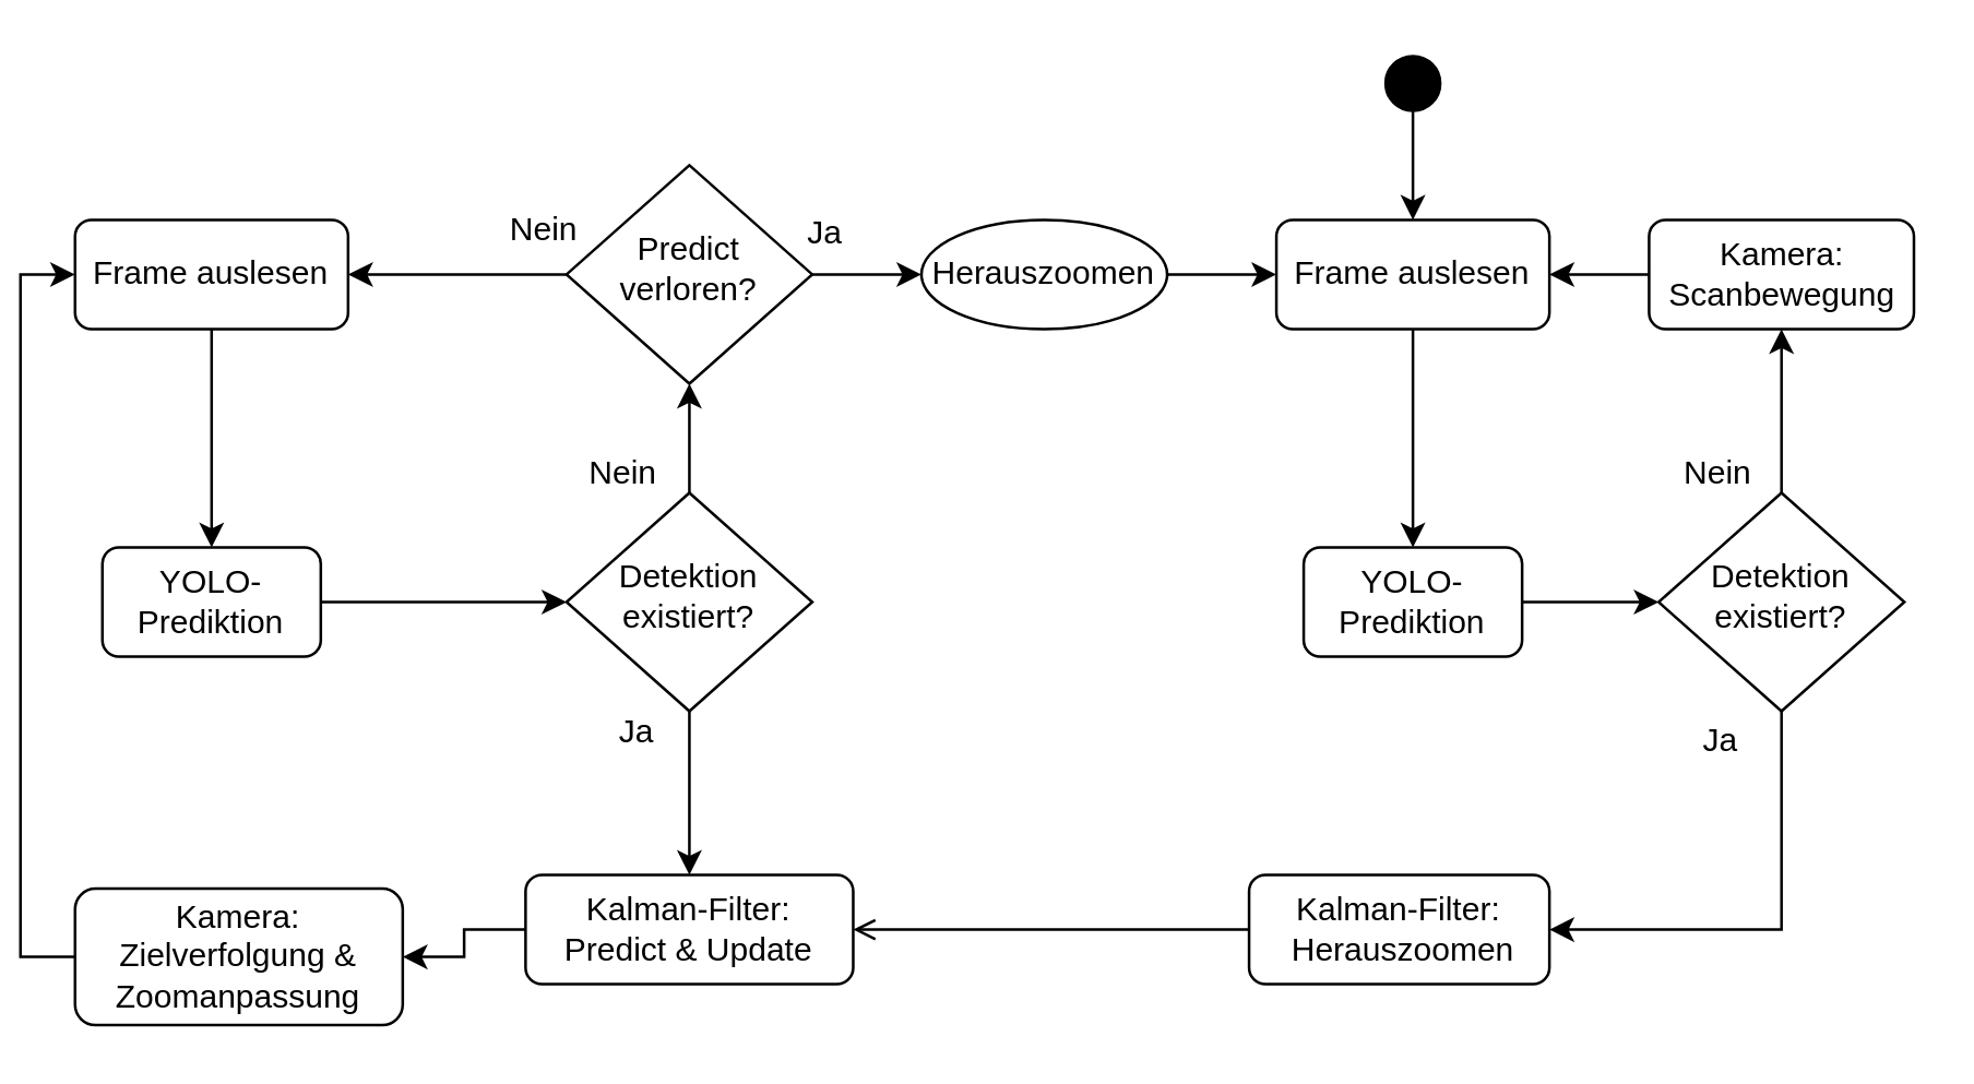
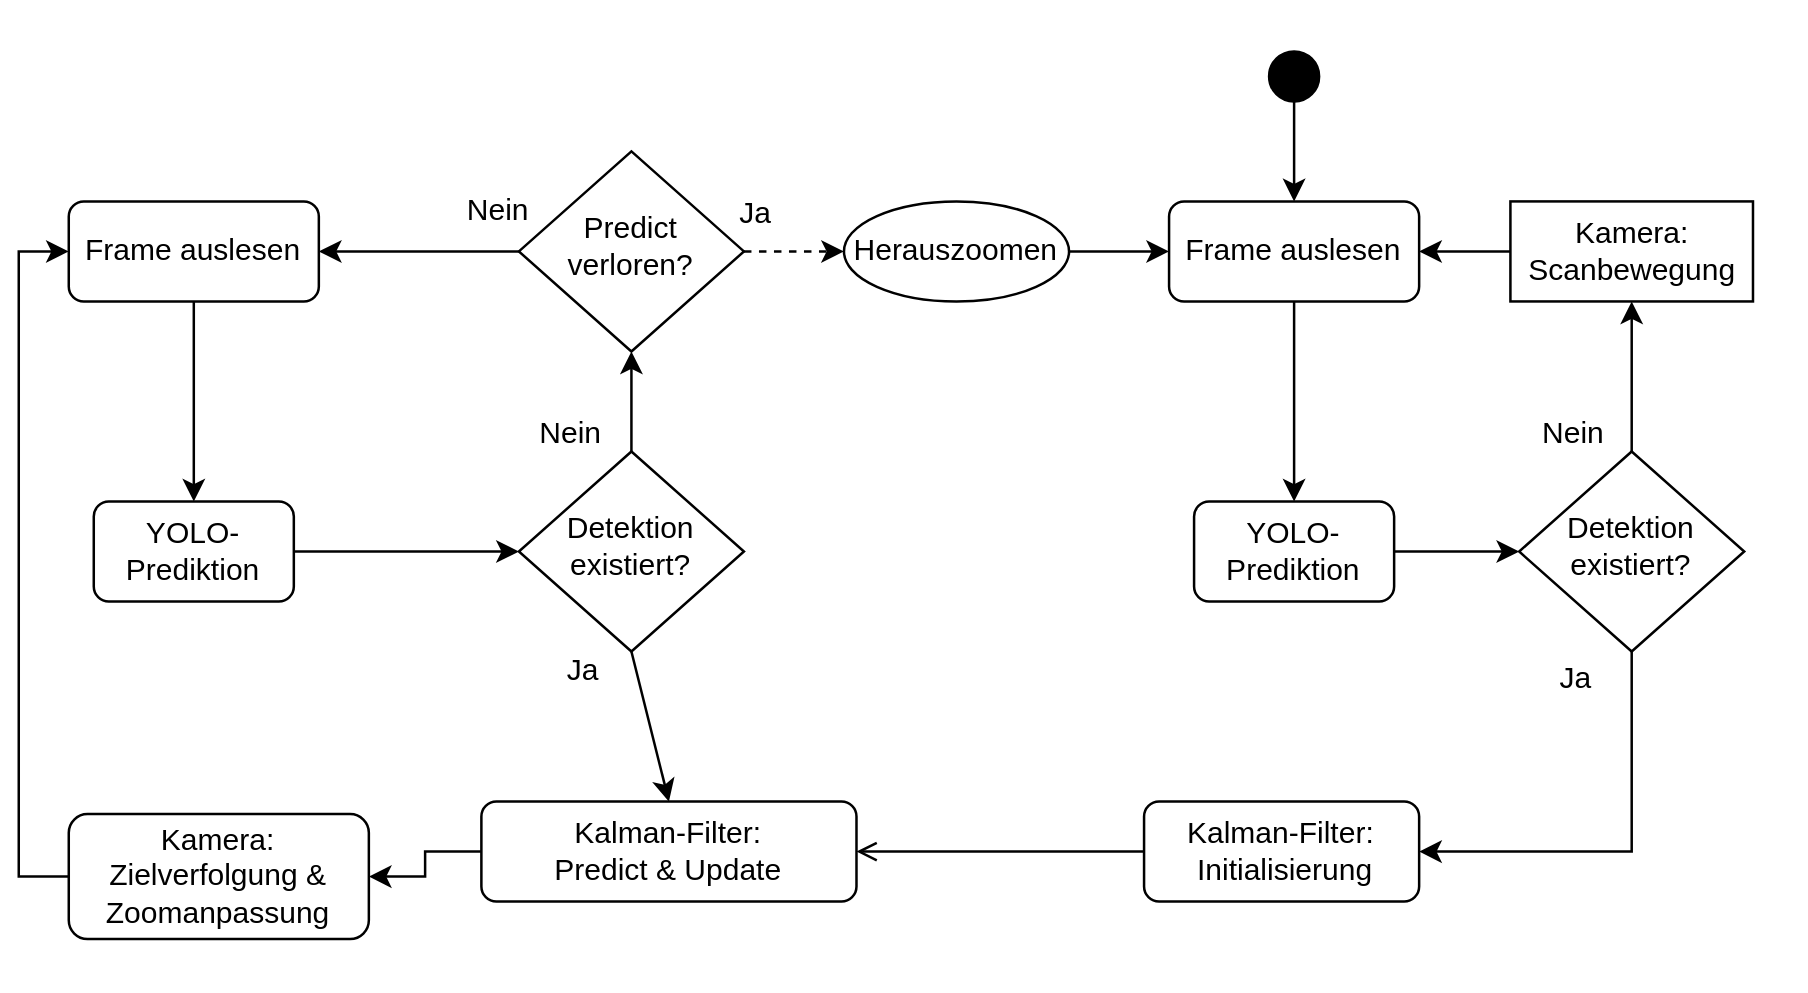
  <mxCell id="0" />
  <mxCell id="1" parent="0" />
  <mxCell id="2" style="edgeStyle=orthogonalEdgeStyle;rounded=0;orthogonalLoop=1;jettySize=auto;html=1;exitX=0.5;exitY=1;exitDx=0;exitDy=0;entryX=0.5;entryY=0;entryDx=0;entryDy=0;" edge="1" parent="1" source="3" target="9"><mxGeometry relative="1" as="geometry" /></mxCell>
  <mxCell id="3" value="Frame auslesen" style="rounded=1;whiteSpace=wrap;html=1;fontSize=12;glass=0;strokeWidth=1;shadow=0;" parent="1" vertex="1"><mxGeometry x="460" y="80" width="100" height="40" as="geometry" /></mxCell>
  <mxCell id="4" style="edgeStyle=orthogonalEdgeStyle;rounded=0;orthogonalLoop=1;jettySize=auto;html=1;exitX=0.5;exitY=0;exitDx=0;exitDy=0;entryX=0.5;entryY=1;entryDx=0;entryDy=0;" edge="1" parent="1" source="5" target="7"><mxGeometry relative="1" as="geometry" /></mxCell>
  <mxCell id="5" value="&lt;div&gt;Detektion &lt;br&gt;&lt;/div&gt;&lt;div&gt;existiert?&lt;br&gt;&lt;/div&gt;" style="rhombus;whiteSpace=wrap;html=1;shadow=0;fontFamily=Helvetica;fontSize=12;align=center;strokeWidth=1;spacing=6;spacingTop=-4;" parent="1" vertex="1"><mxGeometry x="600" y="180" width="90" height="80" as="geometry" /></mxCell>
  <mxCell id="6" style="edgeStyle=orthogonalEdgeStyle;rounded=0;orthogonalLoop=1;jettySize=auto;html=1;exitX=0;exitY=0.5;exitDx=0;exitDy=0;entryX=1;entryY=0.5;entryDx=0;entryDy=0;" edge="1" parent="1" source="7" target="3"><mxGeometry relative="1" as="geometry" /></mxCell>
- <mxCell id="7" value="&lt;div&gt;Kamera:&lt;/div&gt;&lt;div&gt;Scanbewegung&lt;br&gt;&lt;/div&gt;" style="rounded=1;whiteSpace=wrap;html=1;fontSize=12;glass=0;strokeWidth=1;shadow=0;" parent="1" vertex="1"><mxGeometry x="596.5" y="80" width="97" height="40" as="geometry" /></mxCell>
+ <mxCell id="7" value="&lt;div&gt;Kamera:&lt;/div&gt;&lt;div&gt;Scanbewegung&lt;br&gt;&lt;/div&gt;" style="whiteSpace=wrap;html=1;fontSize=12;glass=0;strokeWidth=1;shadow=0;rounded=0;" parent="1" vertex="1"><mxGeometry x="596.5" y="80" width="97" height="40" as="geometry" /></mxCell>
  <mxCell id="8" style="edgeStyle=orthogonalEdgeStyle;rounded=0;orthogonalLoop=1;jettySize=auto;html=1;exitX=1;exitY=0.5;exitDx=0;exitDy=0;entryX=0;entryY=0.5;entryDx=0;entryDy=0;" edge="1" parent="1" source="9" target="5"><mxGeometry relative="1" as="geometry" /></mxCell>
  <mxCell id="9" value="YOLO-Prediktion" style="rounded=1;whiteSpace=wrap;html=1;fontSize=12;glass=0;strokeWidth=1;shadow=0;" vertex="1" parent="1"><mxGeometry x="470" y="200" width="80" height="40" as="geometry" /></mxCell>
  <mxCell id="10" value="" style="edgeStyle=orthogonalEdgeStyle;rounded=0;orthogonalLoop=1;jettySize=auto;html=1;" edge="1" parent="1" source="11" target="14"><mxGeometry relative="1" as="geometry" /></mxCell>
  <mxCell id="11" value="Frame auslesen" style="rounded=1;whiteSpace=wrap;html=1;fontSize=12;glass=0;strokeWidth=1;shadow=0;" vertex="1" parent="1"><mxGeometry x="20" y="80" width="100" height="40" as="geometry" /></mxCell>
  <mxCell id="12" value="&lt;div&gt;Detektion &lt;br&gt;&lt;/div&gt;&lt;div&gt;existiert?&lt;br&gt;&lt;/div&gt;" style="rhombus;whiteSpace=wrap;html=1;shadow=0;fontFamily=Helvetica;fontSize=12;align=center;strokeWidth=1;spacing=6;spacingTop=-4;" vertex="1" parent="1"><mxGeometry x="200" y="180" width="90" height="80" as="geometry" /></mxCell>
  <mxCell id="13" value="" style="edgeStyle=orthogonalEdgeStyle;rounded=0;orthogonalLoop=1;jettySize=auto;html=1;" edge="1" parent="1" source="14" target="12"><mxGeometry relative="1" as="geometry" /></mxCell>
  <mxCell id="14" value="YOLO-Prediktion" style="rounded=1;whiteSpace=wrap;html=1;fontSize=12;glass=0;strokeWidth=1;shadow=0;" vertex="1" parent="1"><mxGeometry x="30" y="200" width="80" height="40" as="geometry" /></mxCell>
- <mxCell id="15" value="" style="edgeStyle=orthogonalEdgeStyle;rounded=0;orthogonalLoop=1;jettySize=auto;html=1;" edge="1" parent="1" source="16" target="35"><mxGeometry relative="1" as="geometry" /></mxCell>
+ <mxCell id="15" value="" style="edgeStyle=orthogonalEdgeStyle;rounded=0;orthogonalLoop=1;jettySize=auto;html=1;dashed=1;" edge="1" parent="1" source="16" target="35"><mxGeometry relative="1" as="geometry" /></mxCell>
  <mxCell id="16" value="&lt;div&gt;Predict&lt;br&gt;&lt;/div&gt;&lt;div&gt;verloren?&lt;br&gt;&lt;/div&gt;" style="rhombus;whiteSpace=wrap;html=1;shadow=0;fontFamily=Helvetica;fontSize=12;align=center;strokeWidth=1;spacing=6;spacingTop=-4;" vertex="1" parent="1"><mxGeometry x="200" y="60" width="90" height="80" as="geometry" /></mxCell>
  <mxCell id="17" value="" style="edgeStyle=orthogonalEdgeStyle;rounded=0;orthogonalLoop=1;jettySize=auto;html=1;" edge="1" parent="1" source="18" target="20"><mxGeometry relative="1" as="geometry" /></mxCell>
- <mxCell id="18" value="&lt;div&gt;Kalman-Filter:&lt;/div&gt;&lt;div&gt;Predict &amp;amp; Update&lt;br&gt;&lt;/div&gt;" style="rounded=1;whiteSpace=wrap;html=1;fontSize=12;glass=0;strokeWidth=1;shadow=0;" vertex="1" parent="1"><mxGeometry x="185" y="320" width="120" height="40" as="geometry" /></mxCell>
+ <mxCell id="18" value="&lt;div&gt;Kalman-Filter:&lt;/div&gt;&lt;div&gt;Predict &amp;amp; Update&lt;br&gt;&lt;/div&gt;" style="rounded=1;whiteSpace=wrap;html=1;fontSize=12;glass=0;strokeWidth=1;shadow=0;" vertex="1" parent="1"><mxGeometry x="185" y="320" width="150" height="40" as="geometry" /></mxCell>
  <mxCell id="19" style="edgeStyle=orthogonalEdgeStyle;rounded=0;orthogonalLoop=1;jettySize=auto;html=1;exitX=0;exitY=0.5;exitDx=0;exitDy=0;entryX=0;entryY=0.5;entryDx=0;entryDy=0;" edge="1" parent="1" source="20" target="11"><mxGeometry relative="1" as="geometry" /></mxCell>
  <mxCell id="20" value="Kamera: Zielverfolgung &amp;amp; Zoomanpassung" style="rounded=1;whiteSpace=wrap;html=1;fontSize=12;glass=0;strokeWidth=1;shadow=0;" vertex="1" parent="1"><mxGeometry x="20" y="325" width="120" height="50" as="geometry" /></mxCell>
  <mxCell id="21" value="" style="endArrow=classic;html=1;rounded=0;entryX=0.5;entryY=1;entryDx=0;entryDy=0;exitX=0.5;exitY=0;exitDx=0;exitDy=0;" edge="1" parent="1" source="12" target="16"><mxGeometry width="50" height="50" relative="1" as="geometry"><mxPoint x="350" y="260" as="sourcePoint" /><mxPoint x="400" y="210" as="targetPoint" /></mxGeometry></mxCell>
  <mxCell id="22" value="" style="endArrow=classic;html=1;rounded=0;exitX=0.5;exitY=1;exitDx=0;exitDy=0;entryX=0.5;entryY=0;entryDx=0;entryDy=0;" edge="1" parent="1" source="12" target="18"><mxGeometry width="50" height="50" relative="1" as="geometry"><mxPoint x="350" y="260" as="sourcePoint" /><mxPoint x="400" y="210" as="targetPoint" /></mxGeometry></mxCell>
  <mxCell id="23" value="" style="endArrow=classic;html=1;rounded=0;entryX=1;entryY=0.5;entryDx=0;entryDy=0;exitX=0;exitY=0.5;exitDx=0;exitDy=0;" edge="1" parent="1" source="16" target="11"><mxGeometry width="50" height="50" relative="1" as="geometry"><mxPoint x="350" y="260" as="sourcePoint" /><mxPoint x="400" y="210" as="targetPoint" /></mxGeometry></mxCell>
  <mxCell id="24" style="edgeStyle=orthogonalEdgeStyle;rounded=0;orthogonalLoop=1;jettySize=auto;html=1;exitX=0.5;exitY=1;exitDx=0;exitDy=0;" edge="1" parent="1" source="9" target="9"><mxGeometry relative="1" as="geometry" /></mxCell>
  <mxCell id="25" value="Ja" style="text;html=1;strokeColor=none;fillColor=none;align=center;verticalAlign=middle;whiteSpace=wrap;rounded=0;" vertex="1" parent="1"><mxGeometry x="265" y="70" width="60" height="30" as="geometry" /></mxCell>
  <mxCell id="26" value="Nein" style="text;html=1;strokeColor=none;fillColor=none;align=center;verticalAlign=middle;whiteSpace=wrap;rounded=0;" vertex="1" parent="1"><mxGeometry x="162" y="69" width="60" height="30" as="geometry" /></mxCell>
  <mxCell id="27" value="Nein" style="text;html=1;strokeColor=none;fillColor=none;align=center;verticalAlign=middle;whiteSpace=wrap;rounded=0;" vertex="1" parent="1"><mxGeometry x="191" y="158" width="60" height="30" as="geometry" /></mxCell>
  <mxCell id="28" value="Ja" style="text;html=1;strokeColor=none;fillColor=none;align=center;verticalAlign=middle;whiteSpace=wrap;rounded=0;" vertex="1" parent="1"><mxGeometry x="593" y="256" width="60" height="30" as="geometry" /></mxCell>
  <mxCell id="29" value="Nein" style="text;html=1;strokeColor=none;fillColor=none;align=center;verticalAlign=middle;whiteSpace=wrap;rounded=0;" vertex="1" parent="1"><mxGeometry x="592" y="158" width="60" height="30" as="geometry" /></mxCell>
  <mxCell id="30" value="Ja" style="text;html=1;strokeColor=none;fillColor=none;align=center;verticalAlign=middle;whiteSpace=wrap;rounded=0;" vertex="1" parent="1"><mxGeometry x="196" y="253" width="60" height="30" as="geometry" /></mxCell>
  <mxCell id="31" style="edgeStyle=orthogonalEdgeStyle;rounded=0;orthogonalLoop=1;jettySize=auto;html=1;exitX=0.5;exitY=1;exitDx=0;exitDy=0;" edge="1" parent="1" source="27" target="27"><mxGeometry relative="1" as="geometry" /></mxCell>
  <mxCell id="32" value="" style="ellipse;whiteSpace=wrap;html=1;aspect=fixed;strokeColor=default;fillColor=#000000;fillStyle=solid;gradientColor=none;gradientDirection=radial;" vertex="1" parent="1"><mxGeometry x="500" y="20" width="20" height="20" as="geometry" /></mxCell>
  <mxCell id="33" value="" style="endArrow=classic;html=1;rounded=0;exitX=0.5;exitY=1;exitDx=0;exitDy=0;" edge="1" parent="1" source="32" target="3"><mxGeometry width="50" height="50" relative="1" as="geometry"><mxPoint x="290" y="240" as="sourcePoint" /><mxPoint x="340" y="190" as="targetPoint" /></mxGeometry></mxCell>
  <mxCell id="34" value="" style="edgeStyle=orthogonalEdgeStyle;rounded=0;orthogonalLoop=1;jettySize=auto;html=1;" edge="1" parent="1" source="35" target="3"><mxGeometry relative="1" as="geometry" /></mxCell>
  <mxCell id="35" value="Herauszoomen" style="ellipse;whiteSpace=wrap;html=1;fontSize=12;glass=0;strokeWidth=1;shadow=0;" vertex="1" parent="1"><mxGeometry x="330" y="80" width="90" height="40" as="geometry" /></mxCell>
- <mxCell id="36" value="&lt;div&gt;Kalman-Filter:&lt;/div&gt;&lt;div&gt;&amp;nbsp;Herauszoomen&lt;/div&gt;" style="rounded=1;whiteSpace=wrap;html=1;fontSize=12;glass=0;strokeWidth=1;shadow=0;" vertex="1" parent="1"><mxGeometry x="450" y="320" width="110" height="40" as="geometry" /></mxCell>
+ <mxCell id="36" value="&lt;div&gt;Kalman-Filter:&lt;/div&gt;&lt;div&gt;&amp;nbsp;Initialisierung&lt;/div&gt;" style="rounded=1;whiteSpace=wrap;html=1;fontSize=12;glass=0;strokeWidth=1;shadow=0;" vertex="1" parent="1"><mxGeometry x="450" y="320" width="110" height="40" as="geometry" /></mxCell>
  <mxCell id="37" value="" style="endArrow=classic;html=1;rounded=0;exitX=0.5;exitY=1;exitDx=0;exitDy=0;entryX=1;entryY=0.5;entryDx=0;entryDy=0;" edge="1" parent="1" source="5" target="36"><mxGeometry width="50" height="50" relative="1" as="geometry"><mxPoint x="310" y="230" as="sourcePoint" /><mxPoint x="360" y="180" as="targetPoint" /><Array as="points"><mxPoint x="645" y="340" /></Array></mxGeometry></mxCell>
  <mxCell id="38" value="" style="endArrow=open;html=1;rounded=0;exitX=0;exitY=0.5;exitDx=0;exitDy=0;entryX=1;entryY=0.5;entryDx=0;entryDy=0;" edge="1" parent="1" source="36" target="18"><mxGeometry width="50" height="50" relative="1" as="geometry"><mxPoint x="310" y="230" as="sourcePoint" /><mxPoint x="360" y="180" as="targetPoint" /></mxGeometry></mxCell>
